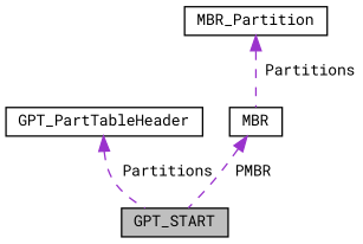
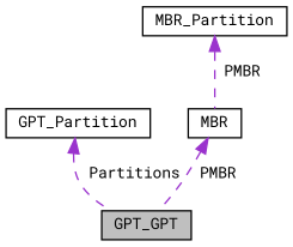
  digraph {
    fontname="Roboto Mono"
    node [color=black fillcolor=white fontname="Roboto Mono" fontsize=10 shape=record style=filled]
    edge [color=darkorchid3 dir=back fontname="Roboto Mono" fontsize=10 labelfontname=Helvetica labelfontsize=10 style=dashed]
-   n1 [fillcolor=grey75 fontcolor=black height=0.2 label=GPT_START width=0.4]
-   n2 [height=0.2 label=GPT_PartTableHeader width=0.4]
+   n1 [fillcolor=grey75 fontcolor=black height=0.2 label=GPT_GPT width=0.4]
+   n2 [height=0.2 label=GPT_Partition width=0.4]
    n3 [height=0.2 label=MBR width=0.4]
    n4 [height=0.2 label=MBR_Partition width=0.4]
    n2 -> n1 [label=" Partitions"]
    n3 -> n1 [label=" PMBR"]
-   n4 -> n3 [label=" Partitions"]
+   n4 -> n3 [label=" PMBR"]
  }
